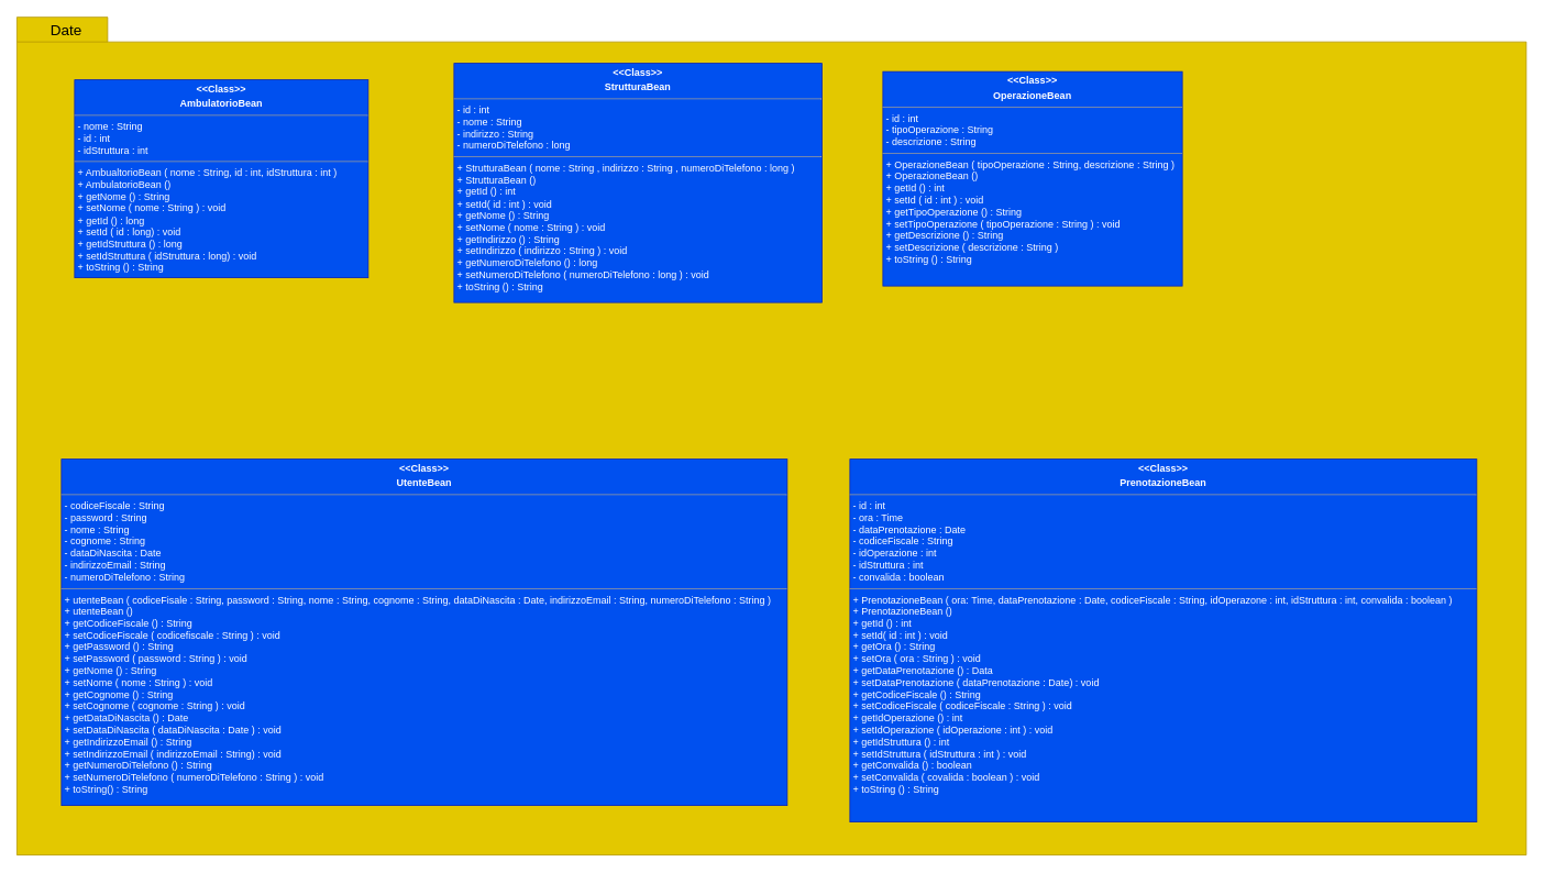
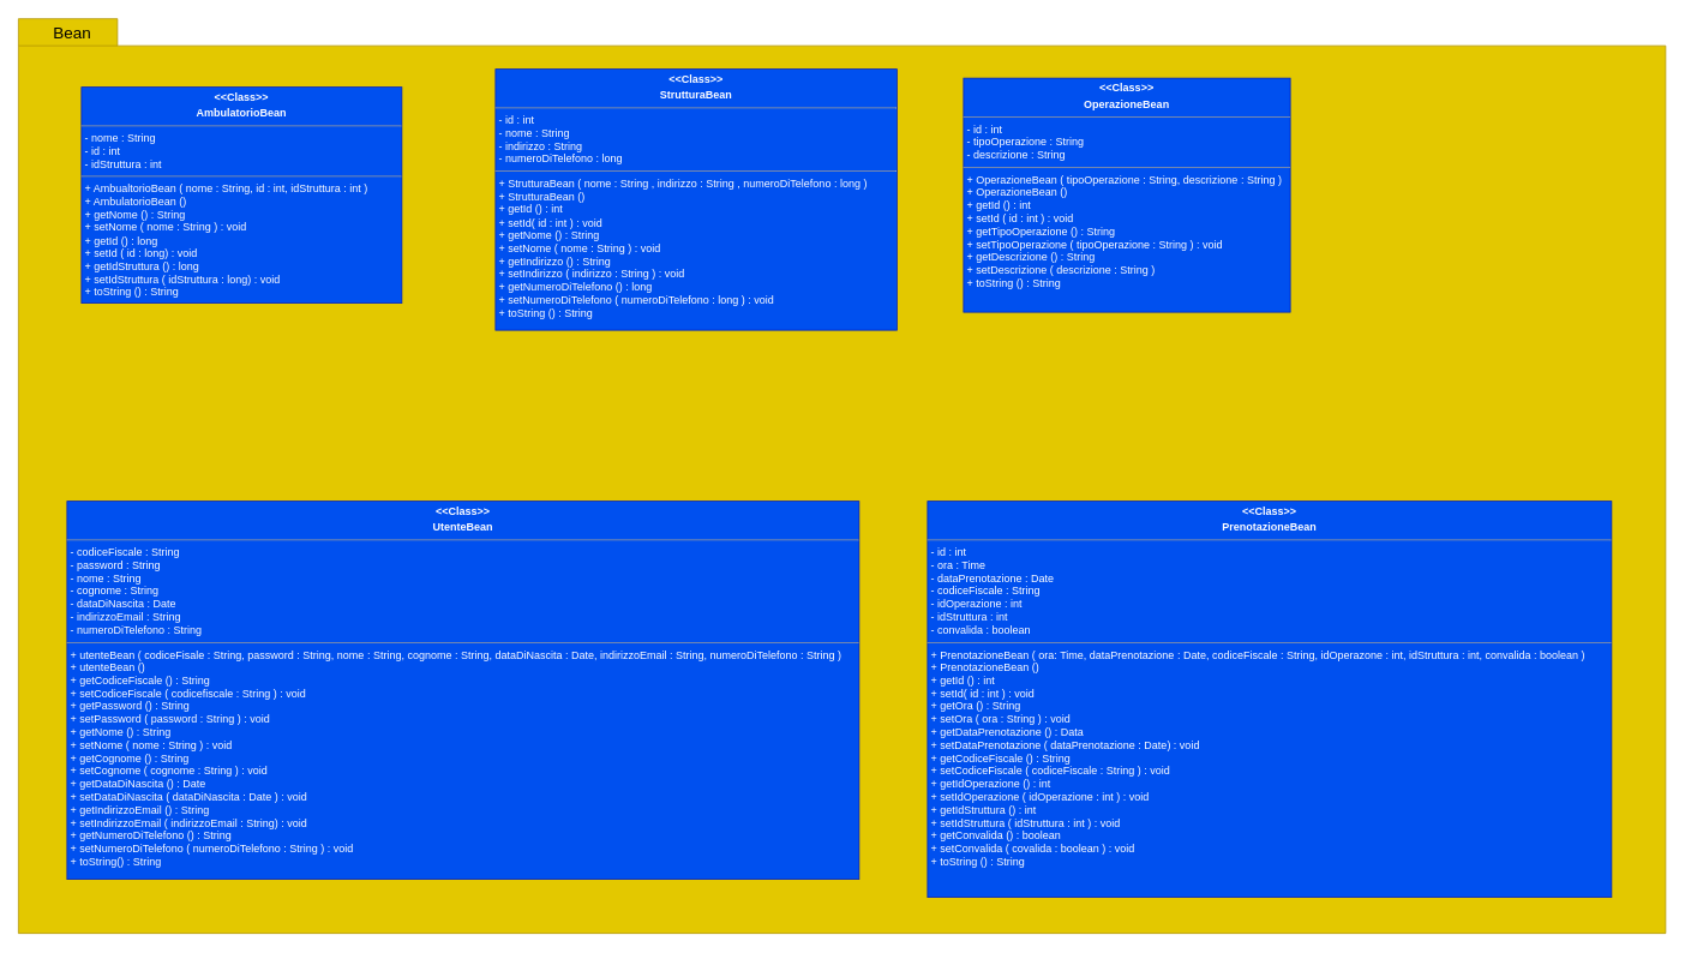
  <mxCell id="0" />
  <mxCell id="1" parent="0" />
  <mxCell id="2" value="" style="shape=folder;fontStyle=1;spacingTop=10;tabWidth=110;tabHeight=30;tabPosition=left;html=1;fillColor=#e3c800;strokeColor=#B09500;fontColor=#ffffff;" parent="1" vertex="1"><mxGeometry x="20" y="20" width="1830" height="1016" as="geometry" /></mxCell>
- <mxCell id="3" value="&lt;font style=&quot;font-size: 18px&quot;&gt;Date&lt;/font&gt;" style="text;html=1;strokeColor=none;fillColor=none;align=center;verticalAlign=middle;whiteSpace=wrap;rounded=0;" parent="1" vertex="1"><mxGeometry x="60" y="26" width="40" height="20" as="geometry" /></mxCell>
+ <mxCell id="3" value="&lt;font style=&quot;font-size: 18px&quot;&gt;Bean&lt;/font&gt;" style="text;html=1;strokeColor=none;fillColor=none;align=center;verticalAlign=middle;whiteSpace=wrap;rounded=0;" parent="1" vertex="1"><mxGeometry x="60" y="26" width="40" height="20" as="geometry" /></mxCell>
  <mxCell id="4" value="&lt;p style=&quot;margin: 0px ; margin-top: 4px ; text-align: center&quot;&gt;&lt;b&gt;&amp;lt;&amp;lt;Class&amp;gt;&amp;gt;&lt;/b&gt;&lt;/p&gt;&lt;p style=&quot;margin: 0px ; margin-top: 4px ; text-align: center&quot;&gt;&lt;b&gt;AmbulatorioBean&lt;/b&gt;&lt;/p&gt;&lt;hr size=&quot;1&quot;&gt;&lt;p style=&quot;margin: 0px ; margin-left: 4px&quot;&gt;- nome : String&lt;/p&gt;&lt;p style=&quot;margin: 0px ; margin-left: 4px&quot;&gt;- id : int&lt;/p&gt;&lt;p style=&quot;margin: 0px ; margin-left: 4px&quot;&gt;- idStruttura : int&lt;/p&gt;&lt;hr size=&quot;1&quot;&gt;&lt;p style=&quot;margin: 0px ; margin-left: 4px&quot;&gt;+ AmbualtorioBean ( nome : String, id : int, idStruttura : int )&lt;/p&gt;&lt;p style=&quot;margin: 0px ; margin-left: 4px&quot;&gt;+ AmbulatorioBean ()&lt;/p&gt;&lt;p style=&quot;margin: 0px ; margin-left: 4px&quot;&gt;+ getNome () : String&lt;/p&gt;&lt;p style=&quot;margin: 0px ; margin-left: 4px&quot;&gt;+ setNome ( nome : String ) : void&lt;/p&gt;&lt;p style=&quot;margin: 0px ; margin-left: 4px&quot;&gt;+ getId () : long&lt;/p&gt;&lt;p style=&quot;margin: 0px ; margin-left: 4px&quot;&gt;+ setId ( id :&lt;span&gt;&amp;nbsp;long) : void&lt;/span&gt;&lt;/p&gt;&lt;p style=&quot;margin: 0px ; margin-left: 4px&quot;&gt;+ getIdStruttura () : long&lt;/p&gt;&lt;p style=&quot;margin: 0px ; margin-left: 4px&quot;&gt;+ setIdStruttura ( idStruttura : long) : void&lt;/p&gt;&lt;p style=&quot;margin: 0px ; margin-left: 4px&quot;&gt;+ toString () : String&lt;/p&gt;&lt;p style=&quot;margin: 0px ; margin-left: 4px&quot;&gt;&lt;br&gt;&lt;/p&gt;" style="verticalAlign=top;align=left;overflow=fill;fontSize=12;fontFamily=Helvetica;html=1;fillColor=#0050ef;strokeColor=#001DBC;fontColor=#ffffff;" parent="1" vertex="1"><mxGeometry x="90" y="96" width="356" height="240" as="geometry" /></mxCell>
  <mxCell id="5" value="&lt;p style=&quot;margin: 0px ; margin-top: 4px ; text-align: center&quot;&gt;&lt;b&gt;&amp;lt;&amp;lt;Class&amp;gt;&amp;gt;&lt;/b&gt;&lt;b&gt;&lt;br&gt;&lt;/b&gt;&lt;/p&gt;&lt;p style=&quot;margin: 0px ; margin-top: 4px ; text-align: center&quot;&gt;&lt;b&gt;UtenteBean&lt;/b&gt;&lt;/p&gt;&lt;hr size=&quot;1&quot;&gt;&lt;p style=&quot;margin: 0px ; margin-left: 4px&quot;&gt;- codiceFiscale : String&lt;/p&gt;&lt;p style=&quot;margin: 0px ; margin-left: 4px&quot;&gt;- password : String&lt;/p&gt;&lt;p style=&quot;margin: 0px ; margin-left: 4px&quot;&gt;- nome : String&lt;/p&gt;&lt;p style=&quot;margin: 0px ; margin-left: 4px&quot;&gt;- cognome : String&lt;/p&gt;&lt;p style=&quot;margin: 0px ; margin-left: 4px&quot;&gt;- dataDiNascita : Date&lt;/p&gt;&lt;p style=&quot;margin: 0px ; margin-left: 4px&quot;&gt;- indirizzoEmail : String&lt;/p&gt;&lt;p style=&quot;margin: 0px ; margin-left: 4px&quot;&gt;- numeroDiTelefono : String&lt;/p&gt;&lt;hr size=&quot;1&quot;&gt;&lt;p style=&quot;margin: 0px ; margin-left: 4px&quot;&gt;+ utenteBean ( codiceFisale : String, password : String, nome : String, cognome : String, dataDiNascita : Date, indirizzoEmail : String, numeroDiTelefono : String )&lt;/p&gt;&lt;p style=&quot;margin: 0px ; margin-left: 4px&quot;&gt;+ utenteBean ()&lt;/p&gt;&lt;p style=&quot;margin: 0px ; margin-left: 4px&quot;&gt;+ getCodiceFiscale () : String&lt;/p&gt;&lt;p style=&quot;margin: 0px ; margin-left: 4px&quot;&gt;+ setCodiceFiscale ( codicefiscale : String ) : void&lt;/p&gt;&lt;p style=&quot;margin: 0px ; margin-left: 4px&quot;&gt;+ getPassword () : String&lt;/p&gt;&lt;p style=&quot;margin: 0px ; margin-left: 4px&quot;&gt;+ setPassword ( password : String ) : void&lt;/p&gt;&lt;p style=&quot;margin: 0px ; margin-left: 4px&quot;&gt;+ getNome () : String&lt;/p&gt;&lt;p style=&quot;margin: 0px ; margin-left: 4px&quot;&gt;+ setNome ( nome : String ) : void&lt;/p&gt;&lt;p style=&quot;margin: 0px ; margin-left: 4px&quot;&gt;+ getCognome () : String&lt;/p&gt;&lt;p style=&quot;margin: 0px ; margin-left: 4px&quot;&gt;+ setCognome ( cognome : String ) : void&lt;/p&gt;&lt;p style=&quot;margin: 0px ; margin-left: 4px&quot;&gt;+ getDataDiNascita () : Date&lt;/p&gt;&lt;p style=&quot;margin: 0px ; margin-left: 4px&quot;&gt;+ setDataDiNascita ( dataDiNascita : Date ) : void&lt;/p&gt;&lt;p style=&quot;margin: 0px ; margin-left: 4px&quot;&gt;+ getIndirizzoEmail () : String&lt;/p&gt;&lt;p style=&quot;margin: 0px ; margin-left: 4px&quot;&gt;+ setIndirizzoEmail ( indirizzoEmail : String) : void&lt;/p&gt;&lt;p style=&quot;margin: 0px ; margin-left: 4px&quot;&gt;+ getNumeroDiTelefono () : String&lt;/p&gt;&lt;p style=&quot;margin: 0px ; margin-left: 4px&quot;&gt;+ setNumeroDiTelefono ( numeroDiTelefono : String ) : void&lt;/p&gt;&lt;p style=&quot;margin: 0px ; margin-left: 4px&quot;&gt;+ toString() : String&lt;/p&gt;&lt;p style=&quot;margin: 0px ; margin-left: 4px&quot;&gt;&lt;br&gt;&lt;/p&gt;&lt;p style=&quot;margin: 0px ; margin-left: 4px&quot;&gt;&lt;br&gt;&lt;/p&gt;" style="verticalAlign=top;align=left;overflow=fill;fontSize=12;fontFamily=Helvetica;html=1;fillColor=#0050ef;strokeColor=#001DBC;fontColor=#ffffff;" parent="1" vertex="1"><mxGeometry x="74" y="556" width="880" height="420" as="geometry" /></mxCell>
  <mxCell id="6" value="&lt;p style=&quot;margin: 0px ; margin-top: 4px ; text-align: center&quot;&gt;&lt;b&gt;&amp;lt;&amp;lt;Class&amp;gt;&amp;gt;&lt;/b&gt;&lt;b&gt;&lt;br&gt;&lt;/b&gt;&lt;/p&gt;&lt;p style=&quot;margin: 0px ; margin-top: 4px ; text-align: center&quot;&gt;&lt;b&gt;StrutturaBean&lt;/b&gt;&lt;/p&gt;&lt;hr size=&quot;1&quot;&gt;&lt;p style=&quot;margin: 0px ; margin-left: 4px&quot;&gt;- id : int&lt;br&gt;&lt;/p&gt;&lt;p style=&quot;margin: 0px ; margin-left: 4px&quot;&gt;- nome : String&lt;/p&gt;&lt;p style=&quot;margin: 0px ; margin-left: 4px&quot;&gt;- indirizzo : String&lt;/p&gt;&lt;p style=&quot;margin: 0px ; margin-left: 4px&quot;&gt;- numeroDiTelefono : long&lt;/p&gt;&lt;hr size=&quot;1&quot;&gt;&lt;p style=&quot;margin: 0px ; margin-left: 4px&quot;&gt;+ StrutturaBean ( nome : String , indirizzo : String , numeroDiTelefono : long )&lt;/p&gt;&lt;p style=&quot;margin: 0px ; margin-left: 4px&quot;&gt;+ StrutturaBean ()&lt;/p&gt;&lt;p style=&quot;margin: 0px ; margin-left: 4px&quot;&gt;+ getId () : int&lt;/p&gt;&lt;p style=&quot;margin: 0px ; margin-left: 4px&quot;&gt;+ setId( id : int ) : void&lt;/p&gt;&lt;p style=&quot;margin: 0px ; margin-left: 4px&quot;&gt;+ getNome () : String&lt;/p&gt;&lt;p style=&quot;margin: 0px ; margin-left: 4px&quot;&gt;+ setNome ( nome : String ) : void&lt;/p&gt;&lt;p style=&quot;margin: 0px ; margin-left: 4px&quot;&gt;+ getIndirizzo () : String&lt;/p&gt;&lt;p style=&quot;margin: 0px ; margin-left: 4px&quot;&gt;+ setIndirizzo ( indirizzo : String ) : void&lt;/p&gt;&lt;p style=&quot;margin: 0px ; margin-left: 4px&quot;&gt;+ getNumeroDiTelefono () : long&lt;/p&gt;&lt;p style=&quot;margin: 0px ; margin-left: 4px&quot;&gt;+ setNumeroDiTelefono ( numeroDiTelefono : long ) : void&lt;/p&gt;&lt;p style=&quot;margin: 0px ; margin-left: 4px&quot;&gt;+ toString () : String&lt;/p&gt;&lt;p style=&quot;margin: 0px ; margin-left: 4px&quot;&gt;&lt;br&gt;&lt;/p&gt;" style="verticalAlign=top;align=left;overflow=fill;fontSize=12;fontFamily=Helvetica;html=1;fillColor=#0050ef;strokeColor=#001DBC;fontColor=#ffffff;" parent="1" vertex="1"><mxGeometry x="550" y="76" width="446" height="290" as="geometry" /></mxCell>
  <mxCell id="7" value="&lt;p style=&quot;margin: 0px ; margin-top: 4px ; text-align: center&quot;&gt;&lt;b&gt;&amp;lt;&amp;lt;Class&amp;gt;&amp;gt;&lt;/b&gt;&lt;b&gt;&lt;br&gt;&lt;/b&gt;&lt;/p&gt;&lt;p style=&quot;margin: 0px ; margin-top: 4px ; text-align: center&quot;&gt;&lt;b&gt;OperazioneBean&lt;/b&gt;&lt;/p&gt;&lt;hr size=&quot;1&quot;&gt;&lt;p style=&quot;margin: 0px ; margin-left: 4px&quot;&gt;- id : int&lt;br&gt;&lt;/p&gt;&lt;p style=&quot;margin: 0px ; margin-left: 4px&quot;&gt;- tipoOperazione : String&lt;/p&gt;&lt;p style=&quot;margin: 0px ; margin-left: 4px&quot;&gt;- descrizione : String&lt;/p&gt;&lt;hr size=&quot;1&quot;&gt;&lt;p style=&quot;margin: 0px ; margin-left: 4px&quot;&gt;+ OperazioneBean ( tipoOperazione : String, descrizione : String )&lt;/p&gt;&lt;p style=&quot;margin: 0px ; margin-left: 4px&quot;&gt;+ OperazioneBean ()&lt;/p&gt;&lt;p style=&quot;margin: 0px ; margin-left: 4px&quot;&gt;+ getId () : int&lt;/p&gt;&lt;p style=&quot;margin: 0px ; margin-left: 4px&quot;&gt;+ setId ( id : int ) : void&lt;/p&gt;&lt;p style=&quot;margin: 0px ; margin-left: 4px&quot;&gt;+ getTipoOperazione () : String&lt;/p&gt;&lt;p style=&quot;margin: 0px ; margin-left: 4px&quot;&gt;+ setTipoOperazione ( tipoOperazione : String ) : void&lt;/p&gt;&lt;p style=&quot;margin: 0px ; margin-left: 4px&quot;&gt;+ getDescrizione () : String&lt;/p&gt;&lt;p style=&quot;margin: 0px ; margin-left: 4px&quot;&gt;+ setDescrizione ( descrizione : String )&lt;/p&gt;&lt;p style=&quot;margin: 0px ; margin-left: 4px&quot;&gt;+ toString () : String&lt;/p&gt;&lt;p style=&quot;margin: 0px ; margin-left: 4px&quot;&gt;&lt;br&gt;&lt;/p&gt;" style="verticalAlign=top;align=left;overflow=fill;fontSize=12;fontFamily=Helvetica;html=1;fillColor=#0050ef;strokeColor=#001DBC;fontColor=#ffffff;" parent="1" vertex="1"><mxGeometry x="1070" y="86" width="363" height="260" as="geometry" /></mxCell>
  <mxCell id="8" value="&lt;p style=&quot;margin: 0px ; margin-top: 4px ; text-align: center&quot;&gt;&lt;b&gt;&amp;lt;&amp;lt;Class&amp;gt;&amp;gt;&lt;/b&gt;&lt;b&gt;&lt;br&gt;&lt;/b&gt;&lt;/p&gt;&lt;p style=&quot;margin: 0px ; margin-top: 4px ; text-align: center&quot;&gt;&lt;b&gt;PrenotazioneBean&lt;/b&gt;&lt;/p&gt;&lt;hr size=&quot;1&quot;&gt;&lt;p style=&quot;margin: 0px ; margin-left: 4px&quot;&gt;- id : int&lt;br&gt;&lt;/p&gt;&lt;p style=&quot;margin: 0px ; margin-left: 4px&quot;&gt;- ora : Time&lt;/p&gt;&lt;p style=&quot;margin: 0px ; margin-left: 4px&quot;&gt;- dataPrenotazione : Date&lt;/p&gt;&lt;p style=&quot;margin: 0px ; margin-left: 4px&quot;&gt;- codiceFiscale : String&lt;/p&gt;&lt;p style=&quot;margin: 0px ; margin-left: 4px&quot;&gt;- idOperazione : int&lt;/p&gt;&lt;p style=&quot;margin: 0px ; margin-left: 4px&quot;&gt;- idStruttura : int&lt;/p&gt;&lt;p style=&quot;margin: 0px ; margin-left: 4px&quot;&gt;- convalida : boolean&lt;/p&gt;&lt;hr size=&quot;1&quot;&gt;&lt;p style=&quot;margin: 0px ; margin-left: 4px&quot;&gt;+ PrenotazioneBean ( ora: Time, dataPrenotazione : Date, codiceFiscale : String, idOperazone : int, idStruttura : int, convalida : boolean )&lt;/p&gt;&lt;p style=&quot;margin: 0px ; margin-left: 4px&quot;&gt;+ PrenotazioneBean ()&lt;/p&gt;&lt;p style=&quot;margin: 0px ; margin-left: 4px&quot;&gt;+ getId () : int&lt;/p&gt;&lt;p style=&quot;margin: 0px ; margin-left: 4px&quot;&gt;+ setId( id : int ) : void&lt;/p&gt;&lt;p style=&quot;margin: 0px ; margin-left: 4px&quot;&gt;+ getOra () : String&lt;/p&gt;&lt;p style=&quot;margin: 0px ; margin-left: 4px&quot;&gt;+ setOra ( ora : String ) : void&lt;/p&gt;&lt;p style=&quot;margin: 0px ; margin-left: 4px&quot;&gt;+ getDataPrenotazione () : Data&lt;/p&gt;&lt;p style=&quot;margin: 0px ; margin-left: 4px&quot;&gt;+ setDataPrenotazione ( dataPrenotazione : Date) : void&lt;/p&gt;&lt;p style=&quot;margin: 0px ; margin-left: 4px&quot;&gt;+ getCodiceFiscale () : String&lt;/p&gt;&lt;p style=&quot;margin: 0px ; margin-left: 4px&quot;&gt;+ setCodiceFiscale ( codiceFiscale : String ) : void&lt;/p&gt;&lt;p style=&quot;margin: 0px ; margin-left: 4px&quot;&gt;+ getIdOperazione () : int&lt;/p&gt;&lt;p style=&quot;margin: 0px ; margin-left: 4px&quot;&gt;+ setIdOperazione ( idOperazione : int ) : void&lt;/p&gt;&lt;p style=&quot;margin: 0px ; margin-left: 4px&quot;&gt;+ getIdStruttura () : int&lt;/p&gt;&lt;p style=&quot;margin: 0px ; margin-left: 4px&quot;&gt;+ setIdStruttura ( idStruttura : int ) : void&lt;/p&gt;&lt;p style=&quot;margin: 0px ; margin-left: 4px&quot;&gt;+ getConvalida () : boolean&lt;/p&gt;&lt;p style=&quot;margin: 0px ; margin-left: 4px&quot;&gt;+ setConvalida ( covalida : boolean ) : void&lt;/p&gt;&lt;p style=&quot;margin: 0px ; margin-left: 4px&quot;&gt;+ toString () : String&lt;/p&gt;&lt;p style=&quot;margin: 0px ; margin-left: 4px&quot;&gt;&lt;br&gt;&lt;/p&gt;&lt;p style=&quot;margin: 0px ; margin-left: 4px&quot;&gt;&lt;br&gt;&lt;/p&gt;" style="verticalAlign=top;align=left;overflow=fill;fontSize=12;fontFamily=Helvetica;html=1;fillColor=#0050ef;strokeColor=#001DBC;fontColor=#ffffff;" parent="1" vertex="1"><mxGeometry x="1030" y="556" width="760" height="440" as="geometry" /></mxCell>
